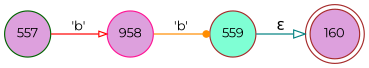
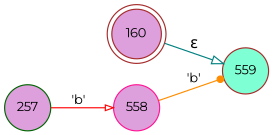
  digraph {
    fontname=Montserrat
    rankdir=LR
    node [color=brown fillcolor=plum fixedsize=true fontname=Montserrat fontsize=11 shape=circle style=filled peripheries=1]
    edge [arrowhead=onormal arrowsize=.7 fontname=Montserrat fontsize=11]
    n1 [label=160 shape=doublecircle width=.6 peripheries=""]
-   n2 [color=darkgreen label=557 width=.55]
-   n3 [color=deeppink label=958 width=.55]
+   n2 [color=darkgreen label=257 width=.55]
+   n3 [color=deeppink label=558 width=.55]
    n4 [fillcolor=aquamarine label=559 width=.55]
    n2 -> n3 [color=red label="'b'"]
    n3 -> n4 [arrowhead=dot color=darkorange label="'b'"]
-   n4 -> n1 [color=teal label="&epsilon;" arrowsize="" fontsize=""]
+   n1 -> n4 [color=teal label="&epsilon;" arrowsize="" fontsize=""]
  }
